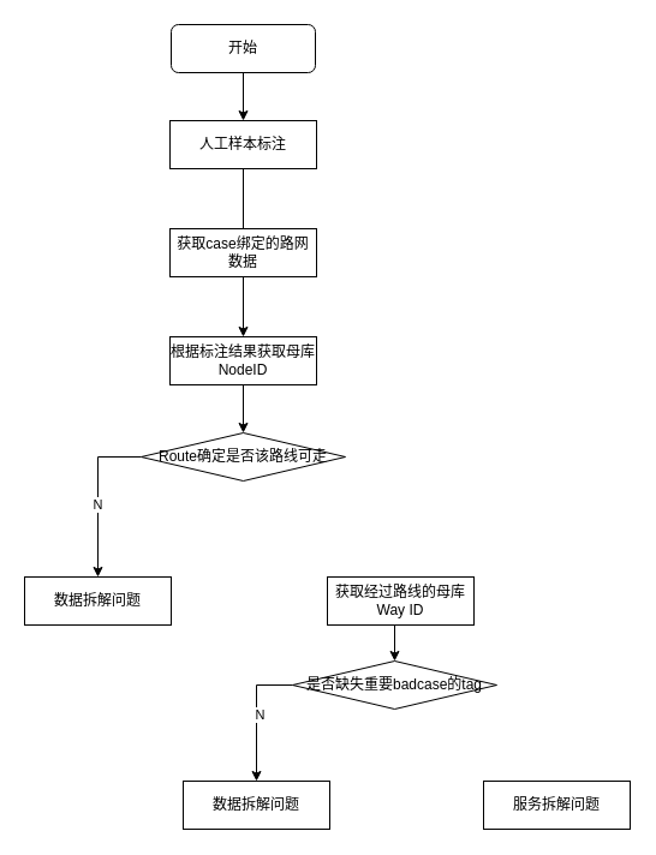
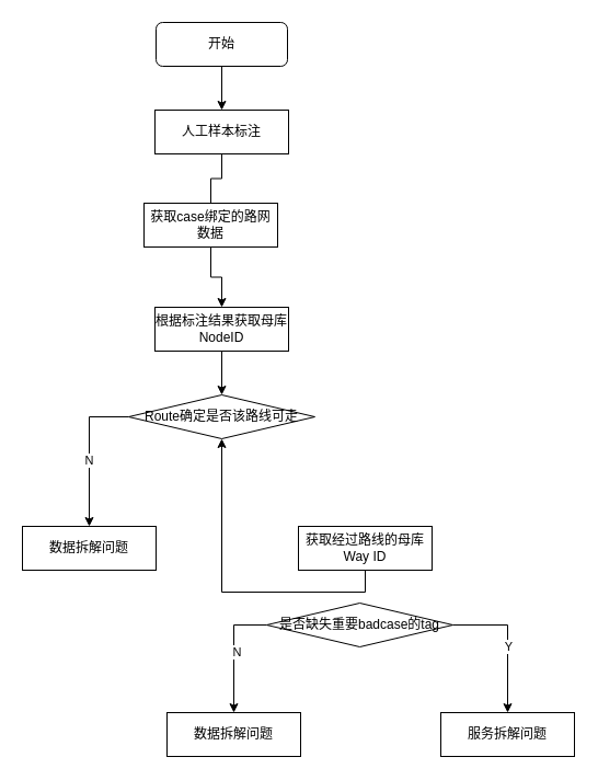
  <mxCell id="0" />
  <mxCell id="1" parent="0" />
  <mxCell id="2" style="edgeStyle=orthogonalEdgeStyle;rounded=0;orthogonalLoop=1;jettySize=auto;html=1;exitX=0.5;exitY=1;exitDx=0;exitDy=0;entryX=0.5;entryY=0;entryDx=0;entryDy=0;" edge="1" parent="1" source="3" target="5"><mxGeometry relative="1" as="geometry" /></mxCell>
  <mxCell id="3" value="开始" style="rounded=1;whiteSpace=wrap;html=1;" vertex="1" parent="1"><mxGeometry x="142" y="20" width="120" height="40" as="geometry" /></mxCell>
  <mxCell id="4" style="edgeStyle=orthogonalEdgeStyle;rounded=0;orthogonalLoop=1;jettySize=auto;html=1;exitX=0.5;exitY=1;exitDx=0;exitDy=0;entryX=0.5;entryY=0;entryDx=0;entryDy=0;endArrow=none;" edge="1" parent="1" source="5" target="7"><mxGeometry relative="1" as="geometry" /></mxCell>
  <mxCell id="5" value="人工样本标注" style="rounded=0;whiteSpace=wrap;html=1;" vertex="1" parent="1"><mxGeometry x="141" y="100" width="122" height="40" as="geometry" /></mxCell>
  <mxCell id="6" style="edgeStyle=orthogonalEdgeStyle;rounded=0;orthogonalLoop=1;jettySize=auto;html=1;exitX=0.5;exitY=1;exitDx=0;exitDy=0;entryX=0.5;entryY=0;entryDx=0;entryDy=0;" edge="1" parent="1" source="7" target="9"><mxGeometry relative="1" as="geometry" /></mxCell>
- <mxCell id="7" value="获取case绑定的路网数据" style="rounded=0;whiteSpace=wrap;html=1;" vertex="1" parent="1"><mxGeometry x="141" y="190" width="122" height="40" as="geometry" /></mxCell>
+ <mxCell id="7" value="获取case绑定的路网数据" style="rounded=0;whiteSpace=wrap;html=1;" vertex="1" parent="1"><mxGeometry x="131" y="185" width="122" height="40" as="geometry" /></mxCell>
  <mxCell id="8" style="edgeStyle=orthogonalEdgeStyle;rounded=0;orthogonalLoop=1;jettySize=auto;html=1;exitX=0.5;exitY=1;exitDx=0;exitDy=0;entryX=0.5;entryY=0;entryDx=0;entryDy=0;" edge="1" parent="1" source="9" target="13"><mxGeometry relative="1" as="geometry" /></mxCell>
  <mxCell id="9" value="根据标注结果获取母库NodeID" style="rounded=0;whiteSpace=wrap;html=1;" vertex="1" parent="1"><mxGeometry x="141" y="280" width="122" height="40" as="geometry" /></mxCell>
  <mxCell id="10" value="数据拆解问题" style="rounded=0;whiteSpace=wrap;html=1;" vertex="1" parent="1"><mxGeometry x="20" y="480" width="122" height="40" as="geometry" /></mxCell>
  <mxCell id="11" style="edgeStyle=orthogonalEdgeStyle;rounded=0;orthogonalLoop=1;jettySize=auto;html=1;exitX=0;exitY=0.5;exitDx=0;exitDy=0;entryX=0.5;entryY=0;entryDx=0;entryDy=0;" edge="1" parent="1" source="13" target="10"><mxGeometry relative="1" as="geometry" /></mxCell>
  <mxCell id="12" value="N" style="edgeLabel;html=1;align=center;verticalAlign=middle;resizable=0;points=[];" vertex="1" connectable="0" parent="11"><mxGeometry x="0.096" y="-1" relative="1" as="geometry"><mxPoint as="offset" /></mxGeometry></mxCell>
  <mxCell id="13" value="&lt;span style=&quot;&quot;&gt;Route确定是否该路线可走&lt;/span&gt;" style="rhombus;whiteSpace=wrap;html=1;" vertex="1" parent="1"><mxGeometry x="117" y="360" width="170" height="40" as="geometry" /></mxCell>
- <mxCell id="14" style="edgeStyle=orthogonalEdgeStyle;rounded=0;orthogonalLoop=1;jettySize=auto;html=1;exitX=0.5;exitY=1;exitDx=0;exitDy=0;entryX=0.5;entryY=0;entryDx=0;entryDy=0;" edge="1" parent="1" source="15" target="20"><mxGeometry relative="1" as="geometry" /></mxCell>
+ <mxCell id="14" style="edgeStyle=orthogonalEdgeStyle;rounded=0;orthogonalLoop=1;jettySize=auto;html=1;exitX=0.5;exitY=1;exitDx=0;exitDy=0;" edge="1" parent="1" source="15" target="13"><mxGeometry relative="1" as="geometry" /></mxCell>
  <mxCell id="15" value="获取经过路线的母库Way ID" style="rounded=0;whiteSpace=wrap;html=1;" vertex="1" parent="1"><mxGeometry x="272" y="480" width="122" height="40" as="geometry" /></mxCell>
  <mxCell id="16" style="edgeStyle=orthogonalEdgeStyle;rounded=0;orthogonalLoop=1;jettySize=auto;html=1;exitX=0;exitY=0.5;exitDx=0;exitDy=0;entryX=0.5;entryY=0;entryDx=0;entryDy=0;" edge="1" parent="1" source="20" target="21"><mxGeometry relative="1" as="geometry" /></mxCell>
  <mxCell id="17" value="N" style="edgeLabel;html=1;align=center;verticalAlign=middle;resizable=0;points=[];" vertex="1" connectable="0" parent="16"><mxGeometry x="-0.011" y="2" relative="1" as="geometry"><mxPoint as="offset" /></mxGeometry></mxCell>
+ <mxCell id="18" style="edgeStyle=orthogonalEdgeStyle;rounded=0;orthogonalLoop=1;jettySize=auto;html=1;exitX=1;exitY=0.5;exitDx=0;exitDy=0;entryX=0.5;entryY=0;entryDx=0;entryDy=0;" edge="1" parent="1" source="20" target="22"><mxGeometry relative="1" as="geometry" /></mxCell>
+ <mxCell id="19" value="Y" style="edgeLabel;html=1;align=center;verticalAlign=middle;resizable=0;points=[];" vertex="1" connectable="0" parent="18"><mxGeometry x="0.067" relative="1" as="geometry"><mxPoint as="offset" /></mxGeometry></mxCell>
  <mxCell id="20" value="&lt;span style=&quot;&quot;&gt;是否缺失重要badcase的tag&lt;/span&gt;" style="rhombus;whiteSpace=wrap;html=1;" vertex="1" parent="1"><mxGeometry x="243" y="550" width="170" height="40" as="geometry" /></mxCell>
  <mxCell id="21" value="数据拆解问题" style="rounded=0;whiteSpace=wrap;html=1;" vertex="1" parent="1"><mxGeometry x="152" y="650" width="122" height="40" as="geometry" /></mxCell>
  <mxCell id="22" value="服务拆解问题" style="rounded=0;whiteSpace=wrap;html=1;" vertex="1" parent="1"><mxGeometry x="402" y="650" width="122" height="40" as="geometry" /></mxCell>
